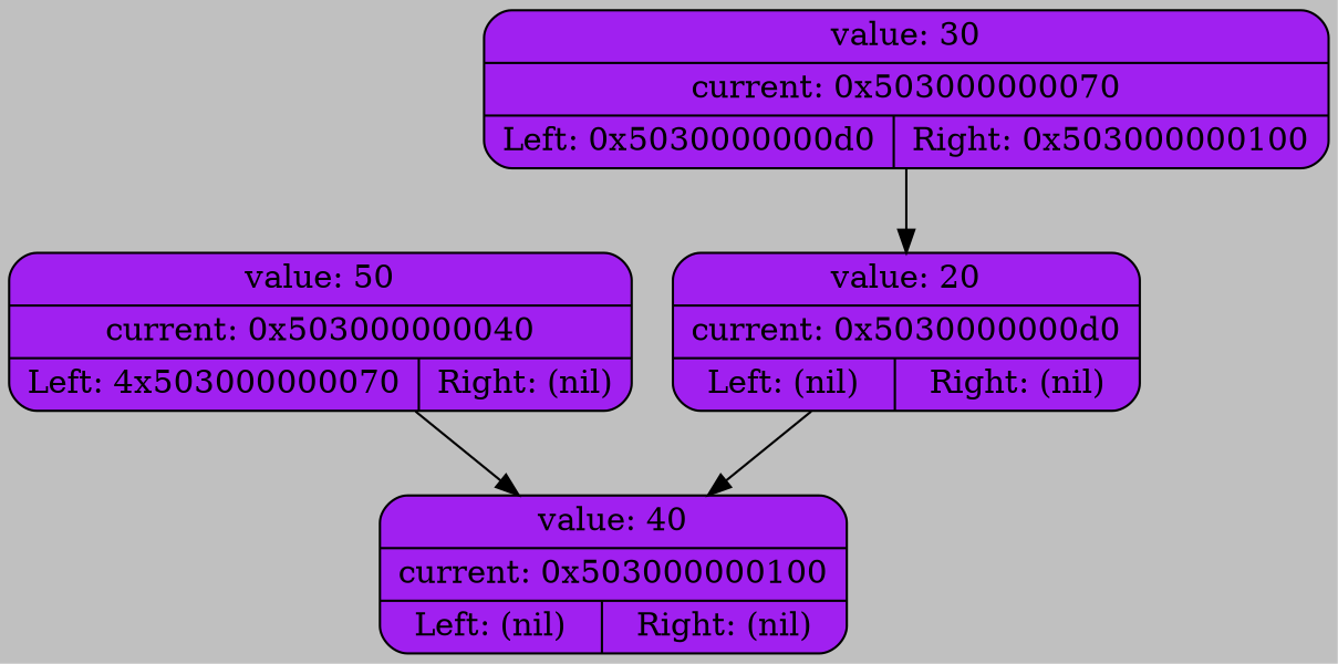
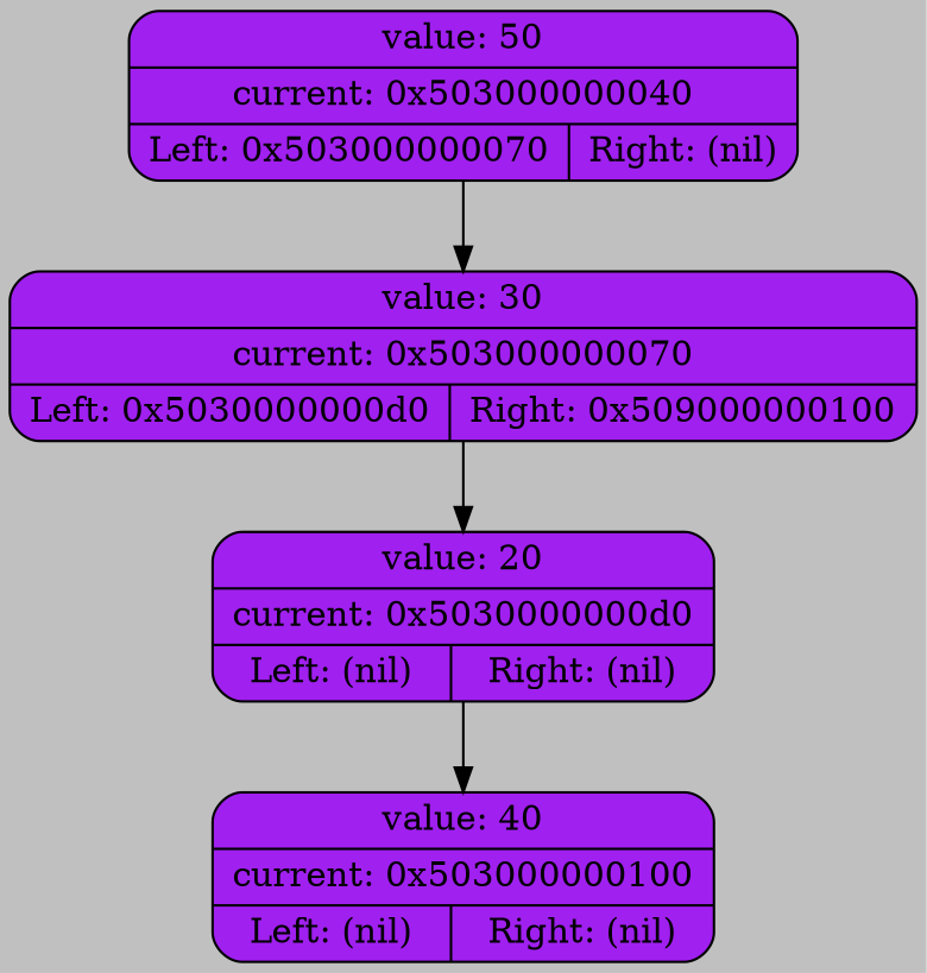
  digraph {
    bgcolor="#C0C0C0"
    node [fillcolor=purple shape=Mrecord style=filled]
-   n1 [label="{value: 50 | current: 0x503000000040 | { Left: 4x503000000070 | Right: (nil) } }"]
-   n2 [label="{value: 30 | current: 0x503000000070 | { Left: 0x5030000000d0 | Right: 0x503000000100 } }"]
+   n1 [label="{value: 50 | current: 0x503000000040 | { Left: 0x503000000070 | Right: (nil) } }"]
+   n2 [label="{value: 30 | current: 0x503000000070 | { Left: 0x5030000000d0 | Right: 0x509000000100 } }"]
    n3 [label="{value: 20 | current: 0x5030000000d0 | { Left: (nil) | Right: (nil) } }"]
    n4 [label="{value: 40 | current: 0x503000000100 | { Left: (nil) | Right: (nil) } }"]
-   n1 -> n4
+   n1 -> n2
    n2 -> n3
    n3 -> n4
  }
